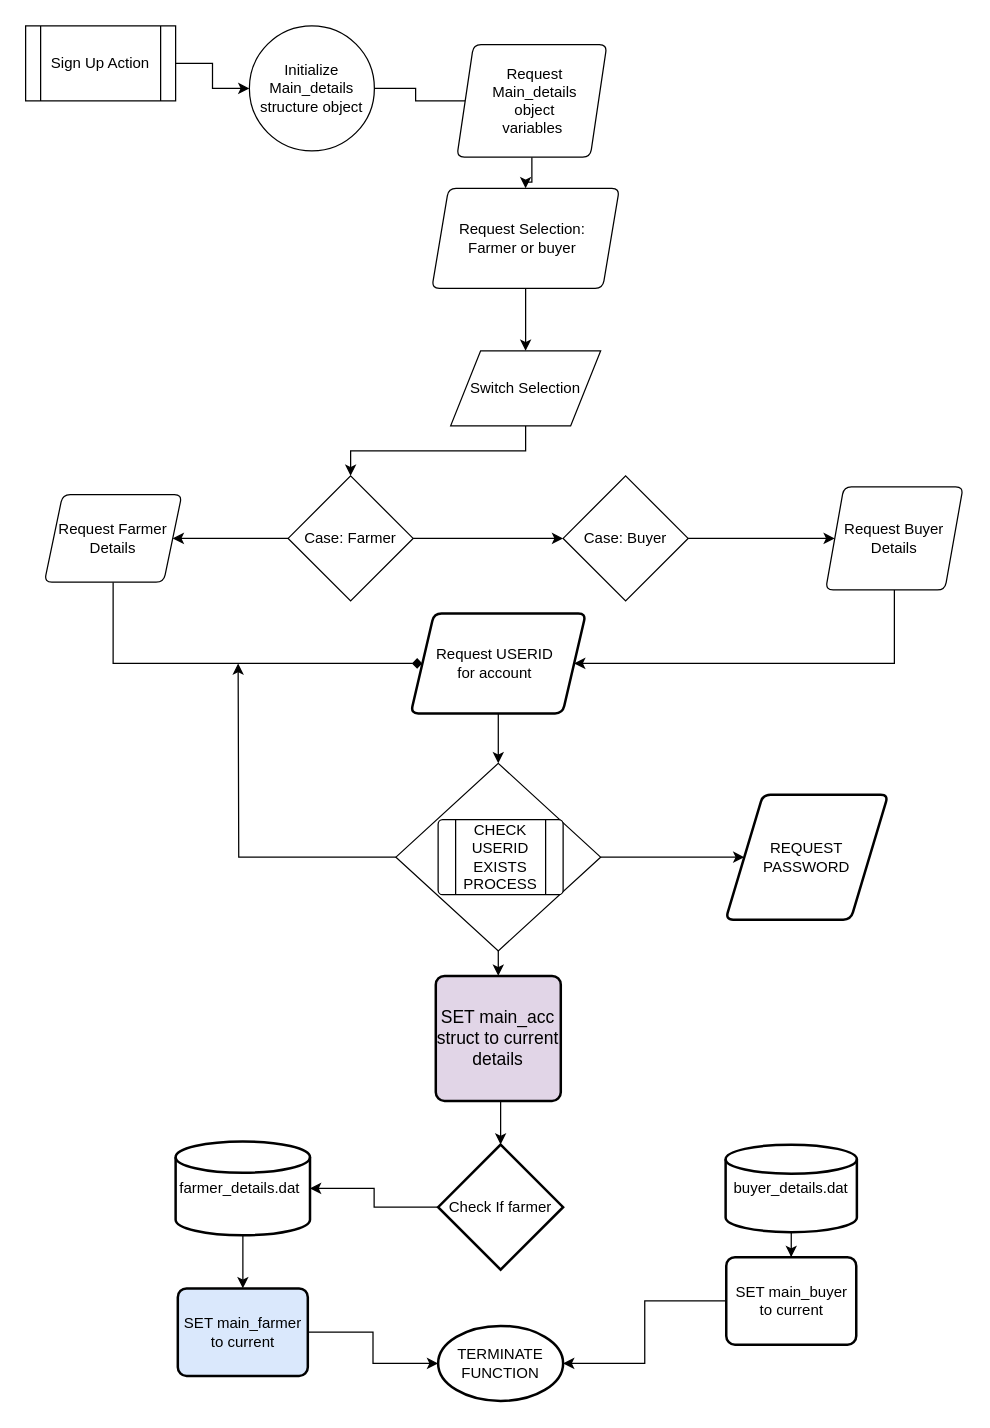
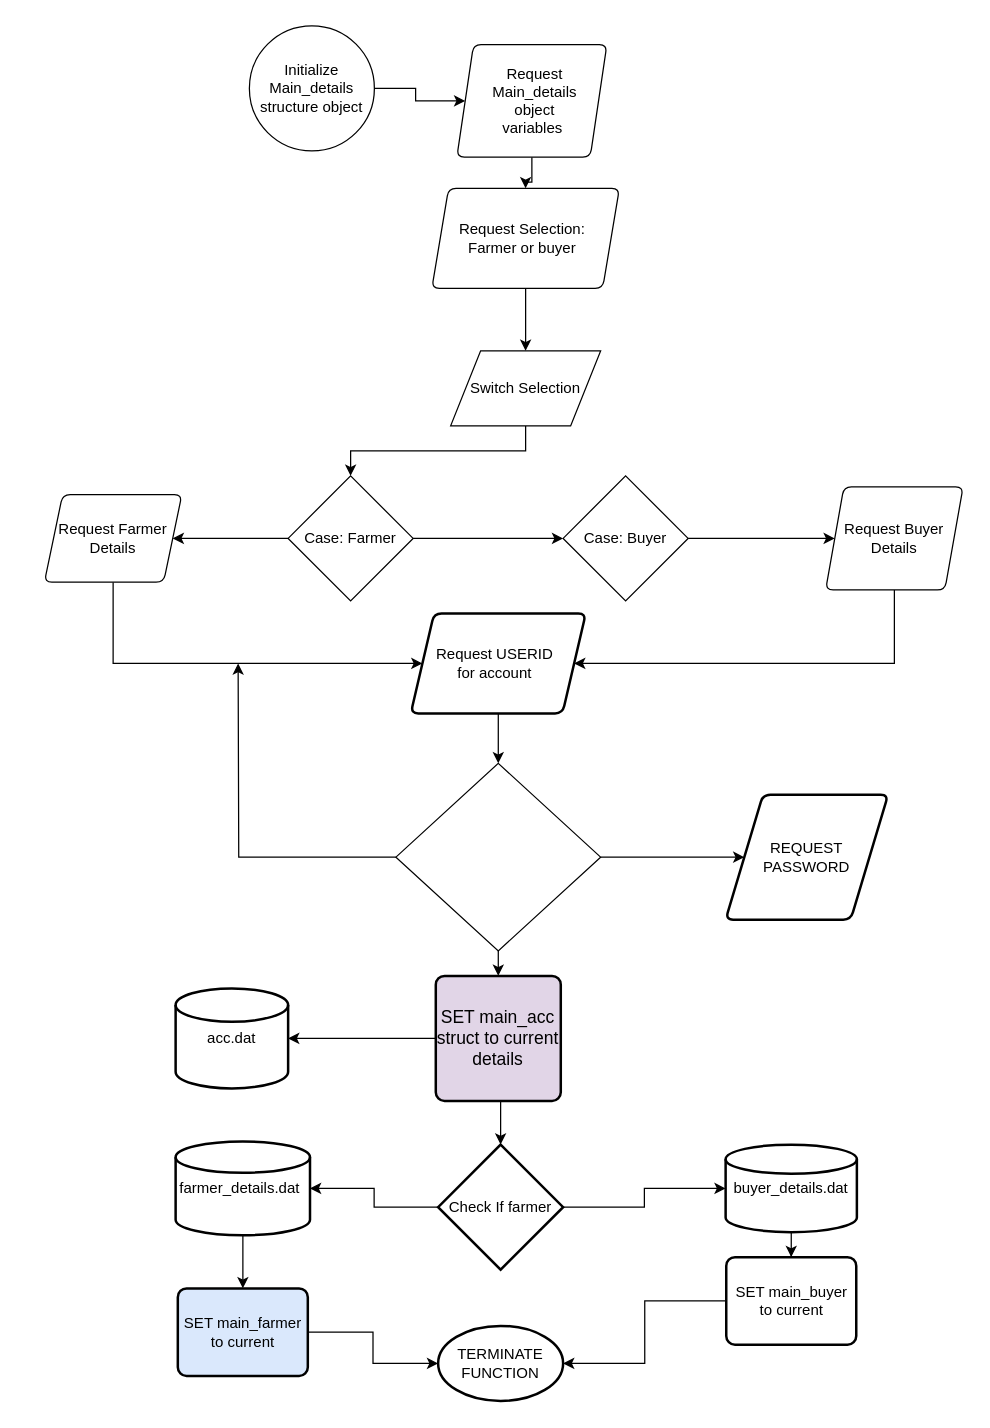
  <mxCell id="0" />
  <mxCell id="1" parent="0" />
- <mxCell id="2" value="" style="edgeStyle=orthogonalEdgeStyle;rounded=0;orthogonalLoop=1;jettySize=auto;html=1;" edge="1" parent="1" source="3" target="5"><mxGeometry relative="1" as="geometry" /></mxCell>
- <mxCell id="3" value="Sign Up Action" style="shape=process;whiteSpace=wrap;html=1;backgroundOutline=1;" vertex="1" parent="1"><mxGeometry x="20" y="20" width="120" height="60" as="geometry" /></mxCell>
- <mxCell id="4" value="" style="edgeStyle=orthogonalEdgeStyle;rounded=0;orthogonalLoop=1;jettySize=auto;html=1;endArrow=none;" edge="1" parent="1" source="5" target="7"><mxGeometry relative="1" as="geometry" /></mxCell>
+ <mxCell id="4" value="" style="edgeStyle=orthogonalEdgeStyle;rounded=0;orthogonalLoop=1;jettySize=auto;html=1;" edge="1" parent="1" source="5" target="7"><mxGeometry relative="1" as="geometry" /></mxCell>
  <mxCell id="5" value="Initialize Main_details structure object" style="ellipse;whiteSpace=wrap;html=1;absoluteArcSize=1;arcSize=14;strokeWidth=1;" vertex="1" parent="1"><mxGeometry x="199" y="20" width="100" height="100" as="geometry" /></mxCell>
  <mxCell id="6" value="" style="edgeStyle=orthogonalEdgeStyle;rounded=0;orthogonalLoop=1;jettySize=auto;html=1;" edge="1" parent="1" source="7" target="9"><mxGeometry relative="1" as="geometry" /></mxCell>
  <mxCell id="7" value="Request Main_details object variables&amp;nbsp;" style="shape=parallelogram;html=1;strokeWidth=1;perimeter=parallelogramPerimeter;whiteSpace=wrap;rounded=1;arcSize=12;size=0.111;spacingLeft=20;spacingRight=15;" vertex="1" parent="1"><mxGeometry x="365" y="35" width="120" height="90" as="geometry" /></mxCell>
  <mxCell id="8" value="" style="edgeStyle=orthogonalEdgeStyle;rounded=0;orthogonalLoop=1;jettySize=auto;html=1;" edge="1" parent="1" source="9" target="11"><mxGeometry relative="1" as="geometry" /></mxCell>
  <mxCell id="9" value="Request Selection: Farmer or buyer" style="shape=parallelogram;html=1;strokeWidth=1;perimeter=parallelogramPerimeter;whiteSpace=wrap;rounded=1;arcSize=12;size=0.089;spacingLeft=15;spacingRight=20;" vertex="1" parent="1"><mxGeometry x="345" y="150" width="150" height="80" as="geometry" /></mxCell>
  <mxCell id="10" style="edgeStyle=orthogonalEdgeStyle;rounded=0;orthogonalLoop=1;jettySize=auto;html=1;exitX=0.5;exitY=1;exitDx=0;exitDy=0;" edge="1" parent="1" source="11" target="14"><mxGeometry relative="1" as="geometry"><Array as="points"><mxPoint x="420" y="360" /><mxPoint x="280" y="360" /></Array></mxGeometry></mxCell>
  <mxCell id="11" value="Switch Selection" style="shape=parallelogram;perimeter=parallelogramPerimeter;whiteSpace=wrap;html=1;" vertex="1" parent="1"><mxGeometry x="360" y="280" width="120" height="60" as="geometry" /></mxCell>
  <mxCell id="12" style="edgeStyle=orthogonalEdgeStyle;rounded=0;orthogonalLoop=1;jettySize=auto;html=1;exitX=1;exitY=0.5;exitDx=0;exitDy=0;exitPerimeter=0;entryX=0;entryY=0.5;entryDx=0;entryDy=0;entryPerimeter=0;" edge="1" parent="1" source="14" target="18"><mxGeometry relative="1" as="geometry" /></mxCell>
  <mxCell id="13" style="edgeStyle=orthogonalEdgeStyle;rounded=0;orthogonalLoop=1;jettySize=auto;html=1;exitX=0;exitY=0.5;exitDx=0;exitDy=0;exitPerimeter=0;entryX=1;entryY=0.5;entryDx=0;entryDy=0;" edge="1" parent="1" source="14" target="16"><mxGeometry relative="1" as="geometry" /></mxCell>
  <mxCell id="14" value="Case: Farmer" style="strokeWidth=1;html=1;shape=mxgraph.flowchart.decision;whiteSpace=wrap;" vertex="1" parent="1"><mxGeometry x="230" y="380" width="100" height="100" as="geometry" /></mxCell>
- <mxCell id="15" style="edgeStyle=orthogonalEdgeStyle;rounded=0;orthogonalLoop=1;jettySize=auto;html=1;exitX=0.5;exitY=1;exitDx=0;exitDy=0;entryX=0;entryY=0.5;entryDx=0;entryDy=0;endArrow=diamond;" edge="1" parent="1" source="16" target="22"><mxGeometry relative="1" as="geometry"><Array as="points"><mxPoint x="90" y="530" /></Array></mxGeometry></mxCell>
+ <mxCell id="15" style="edgeStyle=orthogonalEdgeStyle;rounded=0;orthogonalLoop=1;jettySize=auto;html=1;exitX=0.5;exitY=1;exitDx=0;exitDy=0;entryX=0;entryY=0.5;entryDx=0;entryDy=0;" edge="1" parent="1" source="16" target="22"><mxGeometry relative="1" as="geometry"><Array as="points"><mxPoint x="90" y="530" /></Array></mxGeometry></mxCell>
  <mxCell id="16" value="Request Farmer Details" style="shape=parallelogram;html=1;strokeWidth=1;perimeter=parallelogramPerimeter;whiteSpace=wrap;rounded=1;arcSize=12;size=0.133;" vertex="1" parent="1"><mxGeometry x="35" y="395" width="110" height="70" as="geometry" /></mxCell>
  <mxCell id="17" style="edgeStyle=orthogonalEdgeStyle;rounded=0;orthogonalLoop=1;jettySize=auto;html=1;exitX=1;exitY=0.5;exitDx=0;exitDy=0;exitPerimeter=0;entryX=0;entryY=0.5;entryDx=0;entryDy=0;" edge="1" parent="1" source="18" target="20"><mxGeometry relative="1" as="geometry" /></mxCell>
  <mxCell id="18" value="Case: Buyer" style="strokeWidth=1;html=1;shape=mxgraph.flowchart.decision;whiteSpace=wrap;" vertex="1" parent="1"><mxGeometry x="450" y="380" width="100" height="100" as="geometry" /></mxCell>
  <mxCell id="19" style="edgeStyle=orthogonalEdgeStyle;rounded=0;orthogonalLoop=1;jettySize=auto;html=1;entryX=1;entryY=0.5;entryDx=0;entryDy=0;" edge="1" parent="1" source="20" target="22"><mxGeometry relative="1" as="geometry"><Array as="points"><mxPoint x="715" y="530" /><mxPoint x="461" y="530" /></Array></mxGeometry></mxCell>
  <mxCell id="20" value="Request Buyer Details" style="shape=parallelogram;html=1;strokeWidth=1;perimeter=parallelogramPerimeter;whiteSpace=wrap;rounded=1;arcSize=12;size=0.133;" vertex="1" parent="1"><mxGeometry x="660" y="388.75" width="110" height="82.5" as="geometry" /></mxCell>
  <mxCell id="21" style="edgeStyle=orthogonalEdgeStyle;rounded=0;orthogonalLoop=1;jettySize=auto;html=1;exitX=0.5;exitY=1;exitDx=0;exitDy=0;entryX=0.5;entryY=0;entryDx=0;entryDy=0;" edge="1" parent="1" source="22" target="26"><mxGeometry relative="1" as="geometry" /></mxCell>
  <mxCell id="22" value="Request USERID for account" style="shape=parallelogram;html=1;strokeWidth=2;perimeter=parallelogramPerimeter;whiteSpace=wrap;rounded=1;arcSize=12;size=0.133;spacingLeft=15;spacingRight=20;" vertex="1" parent="1"><mxGeometry x="328.13" y="490" width="140" height="80" as="geometry" /></mxCell>
  <mxCell id="23" style="edgeStyle=orthogonalEdgeStyle;rounded=0;orthogonalLoop=1;jettySize=auto;html=1;" edge="1" parent="1" source="26"><mxGeometry relative="1" as="geometry"><mxPoint x="190" y="530" as="targetPoint" /></mxGeometry></mxCell>
  <mxCell id="24" value="" style="edgeStyle=orthogonalEdgeStyle;rounded=0;orthogonalLoop=1;jettySize=auto;html=1;" edge="1" parent="1" source="26" target="28"><mxGeometry relative="1" as="geometry" /></mxCell>
  <mxCell id="25" style="edgeStyle=orthogonalEdgeStyle;rounded=0;orthogonalLoop=1;jettySize=auto;html=1;exitX=0.5;exitY=1;exitDx=0;exitDy=0;entryX=0.5;entryY=0;entryDx=0;entryDy=0;" edge="1" parent="1" source="26" target="31"><mxGeometry relative="1" as="geometry" /></mxCell>
  <mxCell id="26" value="" style="rhombus;whiteSpace=wrap;html=1;strokeWidth=1;" vertex="1" parent="1"><mxGeometry x="316.25" y="610" width="163.75" height="150" as="geometry" /></mxCell>
- <mxCell id="27" value="CHECK USERID EXISTS PROCESS" style="verticalLabelPosition=middle;verticalAlign=middle;html=1;shape=process;whiteSpace=wrap;rounded=1;size=0.14;arcSize=6;strokeWidth=1;labelPosition=center;align=center;" vertex="1" parent="1"><mxGeometry x="350" y="655" width="100" height="60" as="geometry" /></mxCell>
  <mxCell id="28" value="REQUEST PASSWORD" style="shape=parallelogram;html=1;strokeWidth=2;perimeter=parallelogramPerimeter;whiteSpace=wrap;rounded=1;arcSize=12;size=0.23;" vertex="1" parent="1"><mxGeometry x="580" y="635" width="130" height="100" as="geometry" /></mxCell>
+ <mxCell id="29" style="edgeStyle=orthogonalEdgeStyle;rounded=0;orthogonalLoop=1;jettySize=auto;html=1;exitX=0;exitY=0.5;exitDx=0;exitDy=0;entryX=1;entryY=0.5;entryDx=0;entryDy=0;entryPerimeter=0;" edge="1" parent="1" source="31" target="32"><mxGeometry relative="1" as="geometry" /></mxCell>
  <mxCell id="30" style="edgeStyle=orthogonalEdgeStyle;rounded=0;orthogonalLoop=1;jettySize=auto;html=1;exitX=0.5;exitY=1;exitDx=0;exitDy=0;entryX=0.5;entryY=0;entryDx=0;entryDy=0;entryPerimeter=0;" edge="1" parent="1" source="31" target="35"><mxGeometry relative="1" as="geometry" /></mxCell>
  <mxCell id="31" value="&lt;font style=&quot;font-size: 14px&quot;&gt;SET main_acc struct to current details&lt;/font&gt;" style="rounded=1;whiteSpace=wrap;html=1;absoluteArcSize=1;arcSize=14;strokeWidth=2;fillColor=#e1d5e7;" vertex="1" parent="1"><mxGeometry x="348.13" y="780" width="100" height="100" as="geometry" /></mxCell>
+ <mxCell id="32" value="acc.dat" style="strokeWidth=2;html=1;shape=mxgraph.flowchart.database;whiteSpace=wrap;" vertex="1" parent="1"><mxGeometry x="140" y="790" width="90" height="80" as="geometry" /></mxCell>
  <mxCell id="33" style="edgeStyle=orthogonalEdgeStyle;rounded=0;orthogonalLoop=1;jettySize=auto;html=1;entryX=1;entryY=0.5;entryDx=0;entryDy=0;entryPerimeter=0;" edge="1" parent="1" source="35" target="37"><mxGeometry relative="1" as="geometry" /></mxCell>
+ <mxCell id="34" style="edgeStyle=orthogonalEdgeStyle;rounded=0;orthogonalLoop=1;jettySize=auto;html=1;entryX=0;entryY=0.5;entryDx=0;entryDy=0;entryPerimeter=0;" edge="1" parent="1" source="35" target="39"><mxGeometry relative="1" as="geometry" /></mxCell>
  <mxCell id="35" value="Check If farmer" style="strokeWidth=2;html=1;shape=mxgraph.flowchart.decision;whiteSpace=wrap;" vertex="1" parent="1"><mxGeometry x="350" y="915" width="100" height="100" as="geometry" /></mxCell>
  <mxCell id="36" value="" style="edgeStyle=orthogonalEdgeStyle;rounded=0;orthogonalLoop=1;jettySize=auto;html=1;" edge="1" parent="1" source="37" target="42"><mxGeometry relative="1" as="geometry" /></mxCell>
  <mxCell id="37" value="&lt;p style=&quot;line-height: 120%&quot;&gt;farmer_details.dat&lt;/p&gt;" style="strokeWidth=2;html=1;shape=mxgraph.flowchart.database;whiteSpace=wrap;spacingLeft=15;spacingRight=20;" vertex="1" parent="1"><mxGeometry x="140" y="912.5" width="107.5" height="75" as="geometry" /></mxCell>
  <mxCell id="38" value="" style="edgeStyle=orthogonalEdgeStyle;rounded=0;orthogonalLoop=1;jettySize=auto;html=1;" edge="1" parent="1" source="39" target="44"><mxGeometry relative="1" as="geometry" /></mxCell>
  <mxCell id="39" value="buyer_details.dat" style="strokeWidth=2;html=1;shape=mxgraph.flowchart.database;whiteSpace=wrap;" vertex="1" parent="1"><mxGeometry x="580" y="915" width="105" height="70" as="geometry" /></mxCell>
  <mxCell id="40" value="TERMINATE FUNCTION" style="strokeWidth=2;html=1;shape=mxgraph.flowchart.start_1;whiteSpace=wrap;" vertex="1" parent="1"><mxGeometry x="350" y="1060" width="100" height="60" as="geometry" /></mxCell>
  <mxCell id="41" style="edgeStyle=orthogonalEdgeStyle;rounded=0;orthogonalLoop=1;jettySize=auto;html=1;entryX=0;entryY=0.5;entryDx=0;entryDy=0;entryPerimeter=0;" edge="1" parent="1" source="42" target="40"><mxGeometry relative="1" as="geometry" /></mxCell>
  <mxCell id="42" value="SET main_farmer to current" style="rounded=1;whiteSpace=wrap;html=1;absoluteArcSize=1;arcSize=14;strokeWidth=2;fillColor=#dae8fc;" vertex="1" parent="1"><mxGeometry x="141.75" y="1030" width="104" height="70" as="geometry" /></mxCell>
  <mxCell id="43" style="edgeStyle=orthogonalEdgeStyle;rounded=0;orthogonalLoop=1;jettySize=auto;html=1;entryX=1;entryY=0.5;entryDx=0;entryDy=0;entryPerimeter=0;" edge="1" parent="1" source="44" target="40"><mxGeometry relative="1" as="geometry" /></mxCell>
  <mxCell id="44" value="SET main_buyer to current" style="rounded=1;whiteSpace=wrap;html=1;absoluteArcSize=1;arcSize=14;strokeWidth=2;" vertex="1" parent="1"><mxGeometry x="580.5" y="1005" width="104" height="70" as="geometry" /></mxCell>
